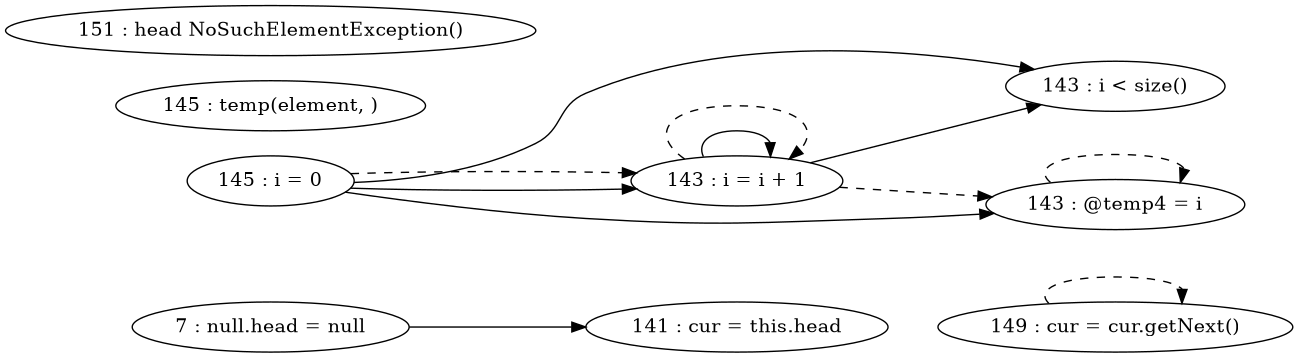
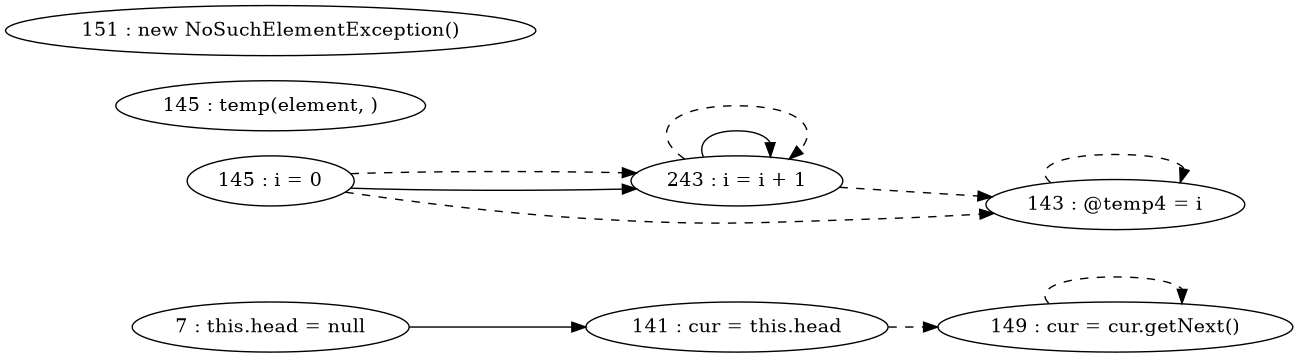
  digraph {
    rankdir=LR
-   "7 : this.head = null" [label="7 : null.head = null"]
+   "7 : this.head = null"
    "141 : cur = this.head"
    "149 : cur = cur.getNext()"
    n4 [label="145 : i = 0"]
-   "143 : i = i + 1"
-   "143 : i < size()"
+   "143 : i = i + 1" [label="243 : i = i + 1"]
    "143 : @temp4 = i"
    n8 [label="145 : temp(element, )"]
-   "151 : new NoSuchElementException()" [label="151 : head NoSuchElementException()"]
+   "151 : new NoSuchElementException()"
    "7 : this.head = null" -> "141 : cur = this.head"
+   "141 : cur = this.head" -> "149 : cur = cur.getNext()" [style=dashed]
    "149 : cur = cur.getNext()" -> "149 : cur = cur.getNext()" [style=dashed]
    n4 -> "143 : i = i + 1"
    n4 -> "143 : i = i + 1" [style=dashed]
-   n4 -> "143 : i < size()"
-   n4 -> "143 : @temp4 = i"
+   n4 -> "143 : @temp4 = i" [style=dashed]
    "143 : i = i + 1" -> "143 : i = i + 1"
    "143 : i = i + 1" -> "143 : i = i + 1" [style=dashed]
-   "143 : i = i + 1" -> "143 : i < size()"
    "143 : i = i + 1" -> "143 : @temp4 = i" [style=dashed]
    "143 : @temp4 = i" -> "143 : @temp4 = i" [style=dashed]
  }
